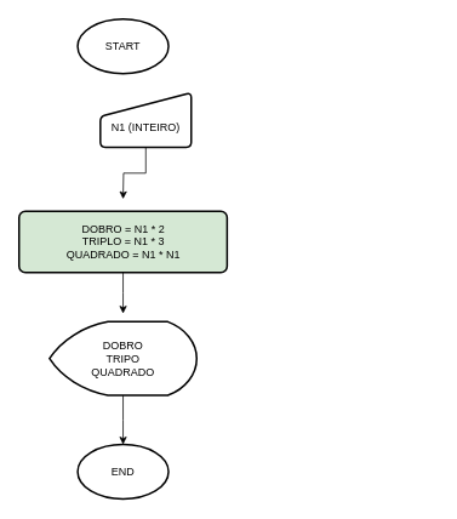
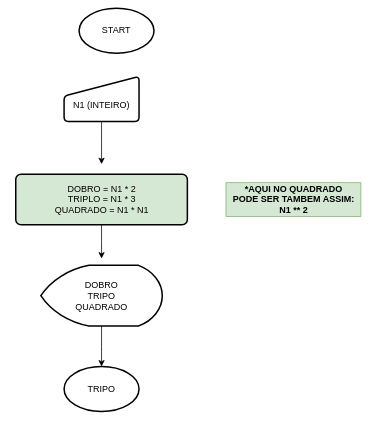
  <mxCell id="0" />
  <mxCell id="1" parent="0" />
- <mxCell id="2" value="START" style="strokeWidth=2;html=1;shape=mxgraph.flowchart.start_1;whiteSpace=wrap;" vertex="1" parent="1"><mxGeometry x="85" y="20" width="100" height="60" as="geometry" /></mxCell>
- <mxCell id="3" value="END" style="strokeWidth=2;html=1;shape=mxgraph.flowchart.start_1;whiteSpace=wrap;" vertex="1" parent="1"><mxGeometry x="85" y="488" width="100" height="60" as="geometry" /></mxCell>
+ <mxCell id="2" value="START" style="strokeWidth=2;html=1;shape=mxgraph.flowchart.start_1;whiteSpace=wrap;" vertex="1" parent="1"><mxGeometry x="105" y="10" width="100" height="60" as="geometry" /></mxCell>
+ <mxCell id="3" value="TRIPO" style="strokeWidth=2;html=1;shape=mxgraph.flowchart.start_1;whiteSpace=wrap;" vertex="1" parent="1"><mxGeometry x="85" y="488" width="100" height="60" as="geometry" /></mxCell>
  <mxCell id="4" style="edgeStyle=orthogonalEdgeStyle;rounded=0;orthogonalLoop=1;jettySize=auto;html=1;exitX=0.5;exitY=1;exitDx=0;exitDy=0;" edge="1" parent="1" source="5"><mxGeometry relative="1" as="geometry"><mxPoint x="135" y="218" as="targetPoint" /></mxGeometry></mxCell>
- <mxCell id="5" value="&lt;br&gt;N1 (INTEIRO)" style="html=1;strokeWidth=2;shape=manualInput;whiteSpace=wrap;rounded=1;size=26;arcSize=11;" vertex="1" parent="1"><mxGeometry x="110" y="101" width="100" height="60" as="geometry" /></mxCell>
+ <mxCell id="5" value="&lt;br&gt;N1 (INTEIRO)" style="html=1;strokeWidth=2;shape=manualInput;whiteSpace=wrap;rounded=1;size=26;arcSize=11;" vertex="1" parent="1"><mxGeometry x="85" y="101" width="100" height="60" as="geometry" /></mxCell>
  <mxCell id="6" style="edgeStyle=orthogonalEdgeStyle;rounded=0;orthogonalLoop=1;jettySize=auto;html=1;" edge="1" parent="1" source="7"><mxGeometry relative="1" as="geometry"><mxPoint x="135" y="344" as="targetPoint" /></mxGeometry></mxCell>
  <mxCell id="7" value="DOBRO = N1 * 2&lt;br&gt;TRIPLO = N1 * 3&lt;br&gt;QUADRADO = N1 * N1" style="rounded=1;whiteSpace=wrap;html=1;absoluteArcSize=1;arcSize=14;strokeWidth=2;fillColor=#d5e8d4;" vertex="1" parent="1"><mxGeometry x="20.5" y="231.5" width="229" height="67.5" as="geometry" /></mxCell>
  <mxCell id="8" style="edgeStyle=orthogonalEdgeStyle;rounded=0;orthogonalLoop=1;jettySize=auto;html=1;" edge="1" parent="1" source="9"><mxGeometry relative="1" as="geometry"><mxPoint x="135" y="488" as="targetPoint" /></mxGeometry></mxCell>
  <mxCell id="9" value="DOBRO&lt;br&gt;TRIPO&lt;br&gt;QUADRADO&lt;br&gt;" style="strokeWidth=2;html=1;shape=mxgraph.flowchart.display;whiteSpace=wrap;" vertex="1" parent="1"><mxGeometry x="54" y="353" width="162" height="81" as="geometry" /></mxCell>
+ <mxCell id="10" value="&lt;b style=&quot;background-color: rgb(213 , 232 , 212)&quot;&gt;*AQUI NO QUADRADO&lt;br&gt;PODE SER TAMBEM ASSIM:&lt;br&gt;N1 ** 2&lt;/b&gt;" style="text;html=1;align=center;verticalAlign=middle;resizable=0;points=[];autosize=1;fillColor=#d5e8d4;strokeColor=#82b366;" vertex="1" parent="1"><mxGeometry x="301" y="242.75" width="180" height="45" as="geometry" /></mxCell>
